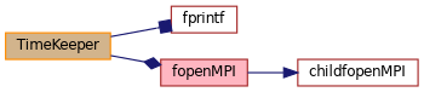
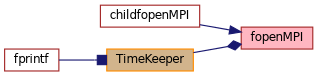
  digraph {
    rankdir=LR
    node [color=brown fillcolor=white fontname=Helvetica fontsize=10 shape=record style=filled]
    edge [color=midnightblue fontname=Helvetica fontsize=10 labelfontname=Helvetica labelfontsize=10 style=solid]
    n1 [color=darkorange fillcolor=tan fontcolor=black height=0.2 label=TimeKeeper width=0.4]
    n2 [height=0.2 label=fprintf width=0.4]
    n3 [fillcolor=lightpink height=0.2 label=fopenMPI width=0.4]
    n4 [height=0.2 label=childfopenMPI width=0.4]
-   n1 -> n2 [arrowhead=box]
+   n2 -> n1 [arrowhead=box]
    n1 -> n3 [arrowhead=diamond]
-   n3 -> n4 [arrowhead=normal]
+   n4 -> n3 [arrowhead=normal]
  }
